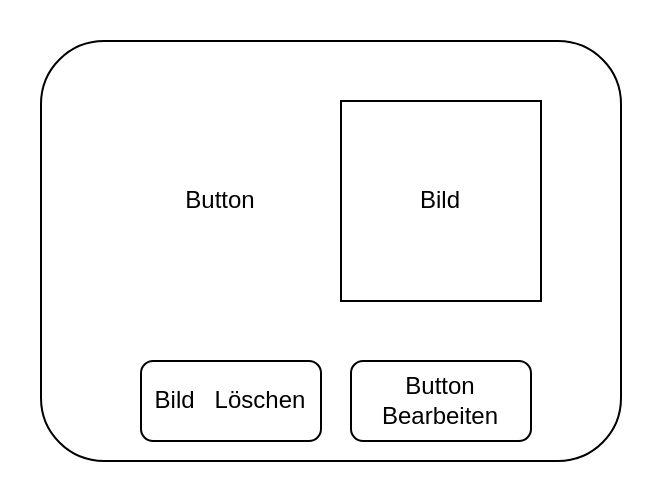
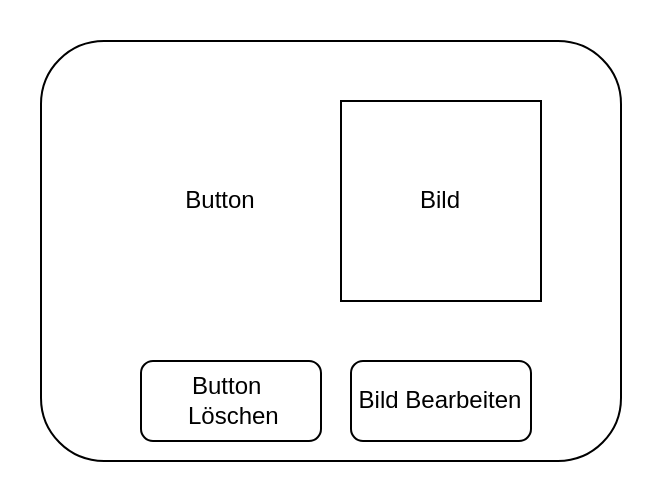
  <mxCell id="0" />
  <mxCell id="1" parent="0" />
  <mxCell id="2" value="" style="rounded=1;whiteSpace=wrap;html=1;" vertex="1" parent="1"><mxGeometry x="20" y="20" width="290" height="210" as="geometry" /></mxCell>
  <mxCell id="3" value="Bild" style="whiteSpace=wrap;html=1;aspect=fixed;" vertex="1" parent="1"><mxGeometry x="170" y="50" width="100" height="100" as="geometry" /></mxCell>
- <mxCell id="4" value="Bild&amp;nbsp; &amp;nbsp;Löschen" style="rounded=1;whiteSpace=wrap;html=1;" vertex="1" parent="1"><mxGeometry x="70" y="180" width="90" height="40" as="geometry" /></mxCell>
- <mxCell id="5" value="Button Bearbeiten" style="rounded=1;whiteSpace=wrap;html=1;" vertex="1" parent="1"><mxGeometry x="175" y="180" width="90" height="40" as="geometry" /></mxCell>
+ <mxCell id="4" value="Button&amp;nbsp; &amp;nbsp;Löschen" style="rounded=1;whiteSpace=wrap;html=1;" vertex="1" parent="1"><mxGeometry x="70" y="180" width="90" height="40" as="geometry" /></mxCell>
+ <mxCell id="5" value="Bild Bearbeiten" style="rounded=1;whiteSpace=wrap;html=1;" vertex="1" parent="1"><mxGeometry x="175" y="180" width="90" height="40" as="geometry" /></mxCell>
  <mxCell id="6" value="Button" style="text;html=1;strokeColor=none;fillColor=none;align=center;verticalAlign=middle;whiteSpace=wrap;rounded=0;" vertex="1" parent="1"><mxGeometry x="60" y="85" width="100" height="30" as="geometry" /></mxCell>
